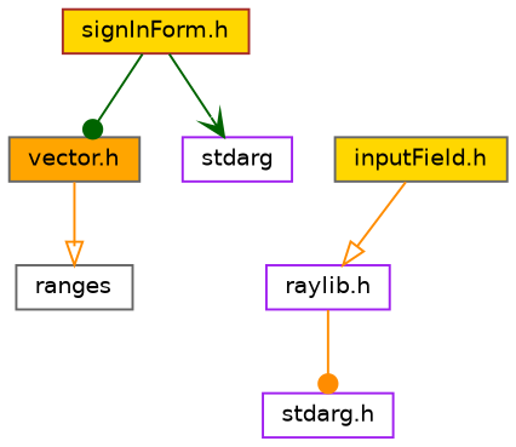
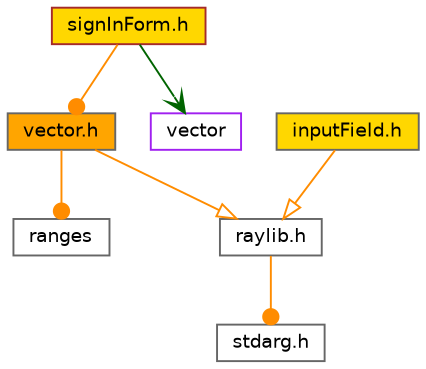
  digraph {
    node [color=gray40 fillcolor=white fontname=Helvetica fontsize=10 shape=box style=filled]
    edge [arrowhead=dot color=darkorange fontname=Helvetica fontsize=10 labelfontname=Helvetica labelfontsize=10 style=solid]
    n1 [color=brown fillcolor=gold height=0.2 label="signInForm.h" width=0.4]
    n2 [fillcolor=orange height=0.2 label="vector.h" width=0.4]
-   n3 [color=purple height=0.2 label=stdarg width=0.4]
-   n4 [color=purple height=0.2 label="raylib.h" width=0.4]
-   n5 [color=purple height=0.2 label="stdarg.h" width=0.4]
+   n3 [color=purple height=0.2 label=vector width=0.4]
+   n4 [height=0.2 label="raylib.h" width=0.4]
+   n5 [height=0.2 label="stdarg.h" width=0.4]
    n6 [fillcolor=gold height=0.2 label="inputField.h" width=0.4]
    n7 [height=0.2 label=ranges width=0.4]
-   n1 -> n2 [color=darkgreen]
+   n1 -> n2
    n1 -> n3 [arrowhead=vee color=darkgreen]
-   n2 -> n7 [arrowhead=onormal]
+   n2 -> n4 [arrowhead=onormal]
+   n2 -> n7
    n4 -> n5
    n6 -> n4 [arrowhead=onormal]
  }
